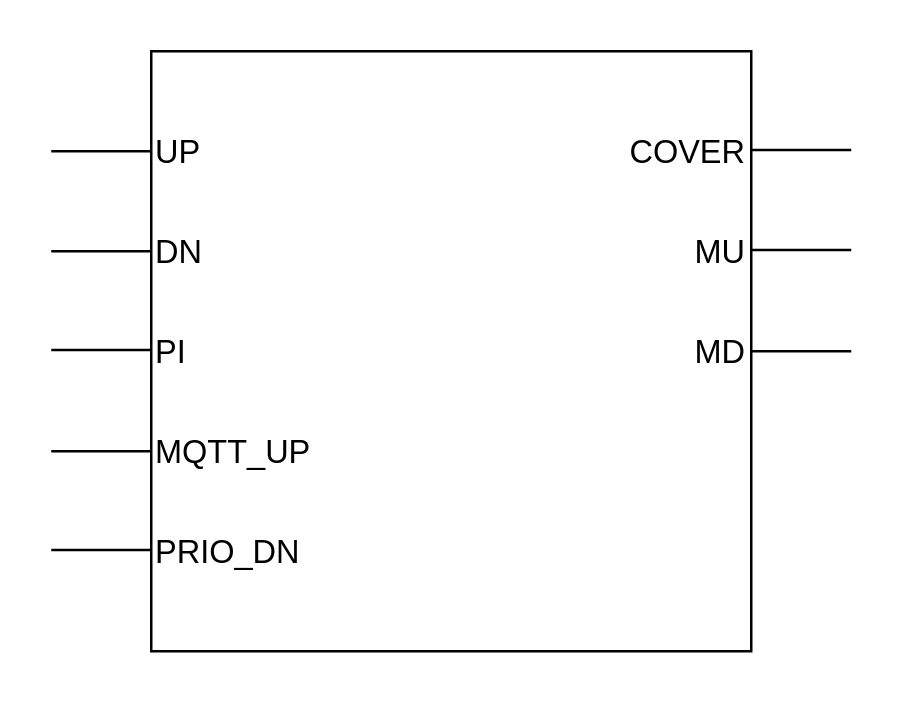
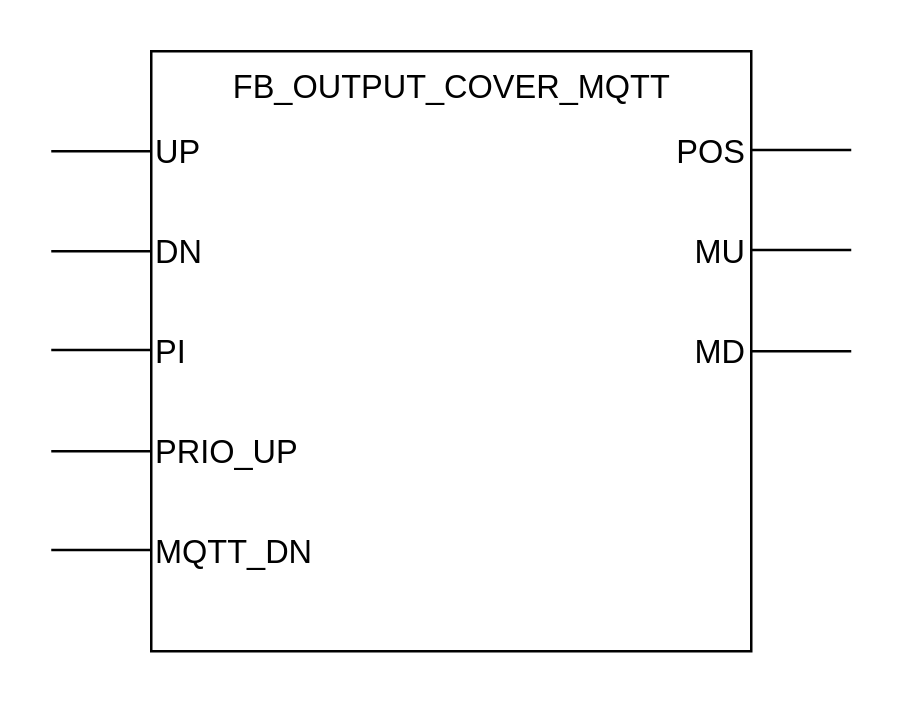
  <mxCell id="0" />
  <mxCell id="1" parent="0" />
  <mxCell id="2" value="" style="whiteSpace=wrap;html=1;aspect=fixed;" parent="1" vertex="1"><mxGeometry x="60" y="20" width="240" height="240" as="geometry" /></mxCell>
+ <mxCell id="3" value="&lt;div&gt;&lt;span&gt;FB_OUTPUT_COVER_MQTT&lt;/span&gt;&lt;/div&gt;" style="text;html=1;align=center;fontSize=13;" parent="1" vertex="1"><mxGeometry x="75" y="20" width="210" height="30" as="geometry" /></mxCell>
  <mxCell id="4" value="" style="endArrow=none;html=1;fontSize=13;" parent="1" edge="1"><mxGeometry width="50" height="50" relative="1" as="geometry"><mxPoint x="20" y="60" as="sourcePoint" /><mxPoint x="60" y="60" as="targetPoint" /><Array as="points"><mxPoint x="20" y="60" /></Array></mxGeometry></mxCell>
  <mxCell id="5" value="UP" style="text;html=1;strokeColor=none;fillColor=none;align=left;verticalAlign=middle;whiteSpace=wrap;rounded=0;fontSize=13;" parent="1" vertex="1"><mxGeometry x="60" y="50" width="80" height="20" as="geometry" /></mxCell>
  <mxCell id="6" value="" style="endArrow=none;html=1;fontSize=13;" parent="1" edge="1"><mxGeometry width="50" height="50" relative="1" as="geometry"><mxPoint x="300" y="59.5" as="sourcePoint" /><mxPoint x="340" y="59.5" as="targetPoint" /><Array as="points"><mxPoint x="300" y="59.5" /></Array></mxGeometry></mxCell>
- <mxCell id="7" value="COVER" style="text;html=1;strokeColor=none;fillColor=none;align=right;verticalAlign=middle;whiteSpace=wrap;rounded=0;fontSize=13;" parent="1" vertex="1"><mxGeometry x="220" y="50" width="80" height="20" as="geometry" /></mxCell>
+ <mxCell id="7" value="POS" style="text;html=1;strokeColor=none;fillColor=none;align=right;verticalAlign=middle;whiteSpace=wrap;rounded=0;fontSize=13;" parent="1" vertex="1"><mxGeometry x="220" y="50" width="80" height="20" as="geometry" /></mxCell>
  <mxCell id="8" value="" style="endArrow=none;html=1;fontSize=13;" parent="1" edge="1"><mxGeometry width="50" height="50" relative="1" as="geometry"><mxPoint x="20" y="180" as="sourcePoint" /><mxPoint x="60" y="180" as="targetPoint" /><Array as="points"><mxPoint x="20" y="180" /></Array></mxGeometry></mxCell>
  <mxCell id="9" value="" style="endArrow=none;html=1;fontSize=13;" parent="1" edge="1"><mxGeometry width="50" height="50" relative="1" as="geometry"><mxPoint x="20" y="219.5" as="sourcePoint" /><mxPoint x="60" y="219.5" as="targetPoint" /><Array as="points"><mxPoint x="20" y="219.5" /><mxPoint x="40" y="219.5" /></Array></mxGeometry></mxCell>
- <mxCell id="10" value="MQTT_UP" style="text;html=1;strokeColor=none;fillColor=none;align=left;verticalAlign=middle;whiteSpace=wrap;rounded=0;fontSize=13;" parent="1" vertex="1"><mxGeometry x="60" y="170" width="80" height="20" as="geometry" /></mxCell>
- <mxCell id="11" value="PRIO_DN" style="text;html=1;strokeColor=none;fillColor=none;align=left;verticalAlign=middle;whiteSpace=wrap;rounded=0;fontSize=13;" parent="1" vertex="1"><mxGeometry x="60" y="210" width="80" height="20" as="geometry" /></mxCell>
+ <mxCell id="10" value="PRIO_UP" style="text;html=1;strokeColor=none;fillColor=none;align=left;verticalAlign=middle;whiteSpace=wrap;rounded=0;fontSize=13;" parent="1" vertex="1"><mxGeometry x="60" y="170" width="80" height="20" as="geometry" /></mxCell>
+ <mxCell id="11" value="MQTT_DN" style="text;html=1;strokeColor=none;fillColor=none;align=left;verticalAlign=middle;whiteSpace=wrap;rounded=0;fontSize=13;" parent="1" vertex="1"><mxGeometry x="60" y="210" width="80" height="20" as="geometry" /></mxCell>
  <mxCell id="12" value="" style="endArrow=none;html=1;fontSize=13;" edge="1" parent="1"><mxGeometry width="50" height="50" relative="1" as="geometry"><mxPoint x="20" y="100" as="sourcePoint" /><mxPoint x="60" y="100" as="targetPoint" /><Array as="points"><mxPoint x="20" y="100" /></Array></mxGeometry></mxCell>
  <mxCell id="13" value="" style="endArrow=none;html=1;fontSize=13;" edge="1" parent="1"><mxGeometry width="50" height="50" relative="1" as="geometry"><mxPoint x="20" y="139.5" as="sourcePoint" /><mxPoint x="60" y="139.5" as="targetPoint" /><Array as="points"><mxPoint x="20" y="139.5" /><mxPoint x="40" y="139.5" /></Array></mxGeometry></mxCell>
  <mxCell id="14" value="DN" style="text;html=1;strokeColor=none;fillColor=none;align=left;verticalAlign=middle;whiteSpace=wrap;rounded=0;fontSize=13;" vertex="1" parent="1"><mxGeometry x="60" y="90" width="80" height="20" as="geometry" /></mxCell>
  <mxCell id="15" value="PI" style="text;html=1;strokeColor=none;fillColor=none;align=left;verticalAlign=middle;whiteSpace=wrap;rounded=0;fontSize=13;" vertex="1" parent="1"><mxGeometry x="60" y="130" width="80" height="20" as="geometry" /></mxCell>
  <mxCell id="16" value="" style="endArrow=none;html=1;fontSize=13;" edge="1" parent="1"><mxGeometry width="50" height="50" relative="1" as="geometry"><mxPoint x="300" y="140" as="sourcePoint" /><mxPoint x="340" y="140" as="targetPoint" /><Array as="points"><mxPoint x="300" y="140" /></Array></mxGeometry></mxCell>
  <mxCell id="17" value="" style="endArrow=none;html=1;fontSize=13;" edge="1" parent="1"><mxGeometry width="50" height="50" relative="1" as="geometry"><mxPoint x="300" y="99.5" as="sourcePoint" /><mxPoint x="340" y="99.5" as="targetPoint" /><Array as="points"><mxPoint x="300" y="99.5" /></Array></mxGeometry></mxCell>
  <mxCell id="18" value="MD" style="text;html=1;strokeColor=none;fillColor=none;align=right;verticalAlign=middle;whiteSpace=wrap;rounded=0;fontSize=13;" vertex="1" parent="1"><mxGeometry x="220" y="130" width="80" height="20" as="geometry" /></mxCell>
  <mxCell id="19" value="MU" style="text;html=1;strokeColor=none;fillColor=none;align=right;verticalAlign=middle;whiteSpace=wrap;rounded=0;fontSize=13;" vertex="1" parent="1"><mxGeometry x="220" y="90" width="80" height="20" as="geometry" /></mxCell>
